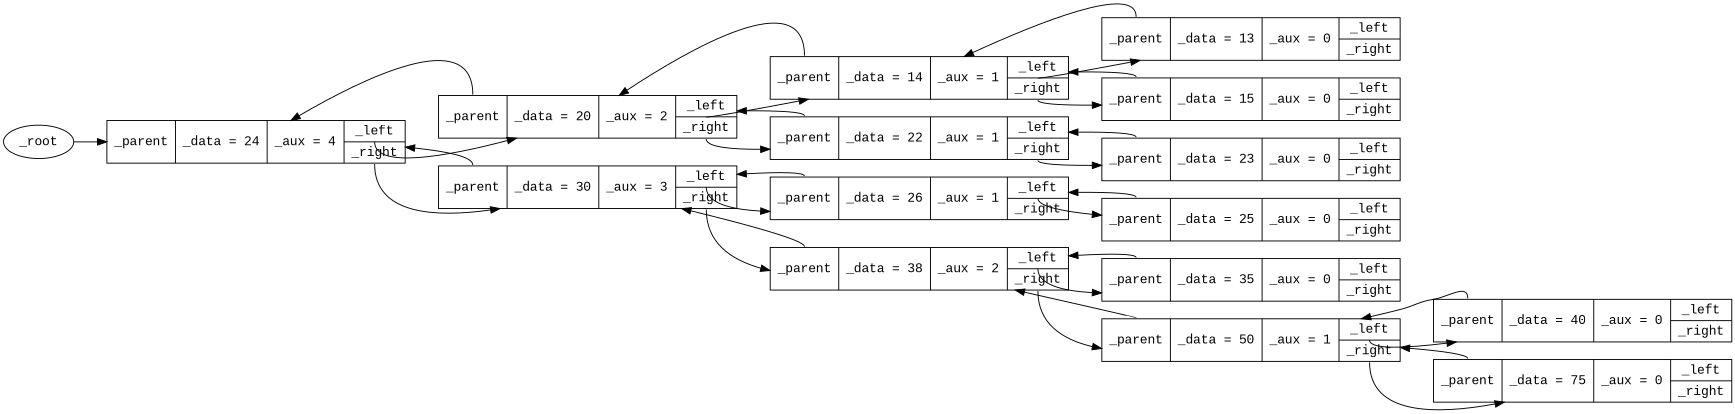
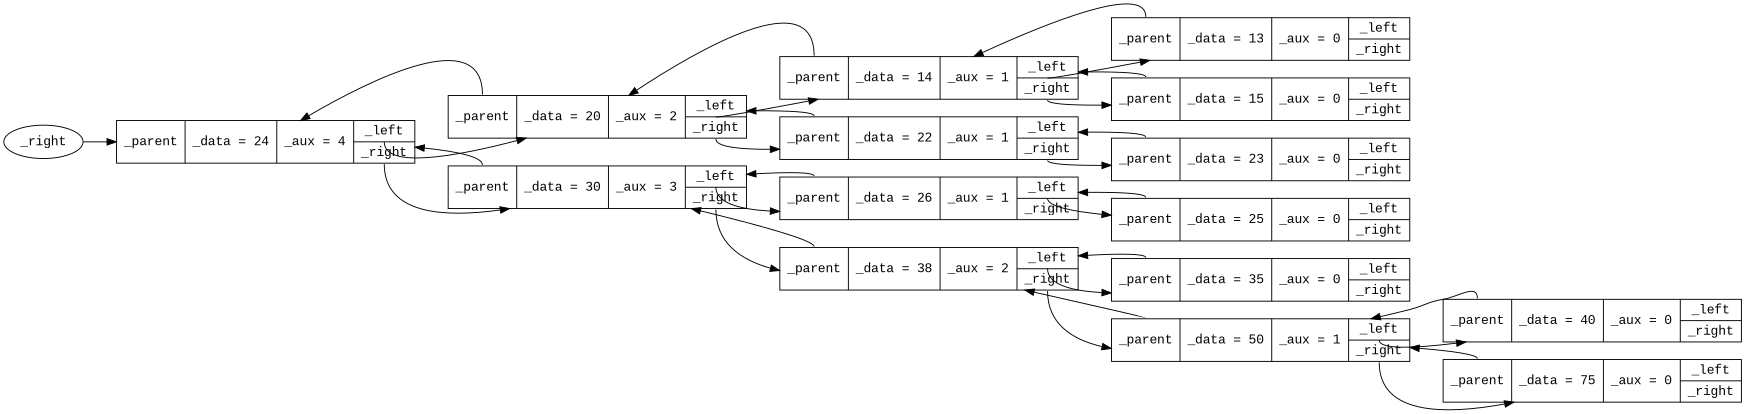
  digraph {
    rankdir=LR
    fontname="Liberation Mono"
    node [fontname="Liberation Mono" shape=record]
    edge [fontname="Liberation Mono" tailport="parent:n"]
-   n1 [label=_root shape=""]
+   n1 [label=_right shape=""]
    n2 [label="{<parent> _parent | _data = 24 | _aux = 4 | { <left> _left | <right> _right } }"]
    n3 [label="{<parent> _parent | _data = 20 | _aux = 2 | { <left> _left | <right> _right } }"]
    n4 [label="{<parent> _parent | _data = 30 | _aux = 3 | { <left> _left | <right> _right } }"]
    n5 [label="{<parent> _parent | _data = 22 | _aux = 1 | { <left> _left | <right> _right } }"]
    n6 [label="{<parent> _parent | _data = 14 | _aux = 1 | { <left> _left | <right> _right } }"]
    n7 [label="{<parent> _parent | _data = 13 | _aux = 0 | { <left> _left | <right> _right } }"]
    n8 [label="{<parent> _parent | _data = 26 | _aux = 1 | { <left> _left | <right> _right } }"]
    n9 [label="{<parent> _parent | _data = 38 | _aux = 2 | { <left> _left | <right> _right } }"]
    n10 [label="{<parent> _parent | _data = 40 | _aux = 0 | { <left> _left | <right> _right } }"]
    n11 [label="{<parent> _parent | _data = 50 | _aux = 1 | { <left> _left | <right> _right } }"]
    n12 [label="{<parent> _parent | _data = 23 | _aux = 0 | { <left> _left | <right> _right } }"]
    n13 [label="{<parent> _parent | _data = 25 | _aux = 0 | { <left> _left | <right> _right } }"]
    n14 [label="{<parent> _parent | _data = 75 | _aux = 0 | { <left> _left | <right> _right } }"]
    n15 [label="{<parent> _parent | _data = 15 | _aux = 0 | { <left> _left | <right> _right } }"]
    n16 [label="{<parent> _parent | _data = 35 | _aux = 0 | { <left> _left | <right> _right } }"]
    n1 -> n2 [tailport=""]
    n2 -> n3 [tailport="left:s"]
    n2 -> n4 [tailport="right:s"]
    n3 -> n2
    n3 -> n5 [tailport="right:s"]
    n3 -> n6 [tailport="left:s"]
    n4 -> n2
    n4 -> n8 [tailport="left:s"]
    n4 -> n9 [tailport="right:s"]
    n5 -> n3
    n5 -> n12 [tailport="right:s"]
    n6 -> n3
    n6 -> n7 [tailport="left:s"]
    n6 -> n15 [tailport="right:s"]
    n7 -> n6
    n8 -> n4
    n8 -> n13 [tailport="left:s"]
    n9 -> n4
    n9 -> n11 [tailport="right:s"]
    n9 -> n16 [tailport="left:s"]
    n10 -> n11
    n11 -> n9
    n11 -> n10 [tailport="left:s"]
    n11 -> n14 [tailport="right:s"]
    n12 -> n5
    n13 -> n8
    n14 -> n11
    n15 -> n6
    n16 -> n9
  }
